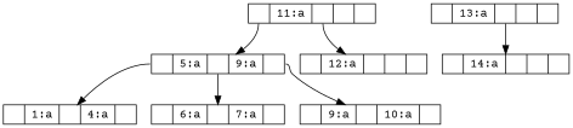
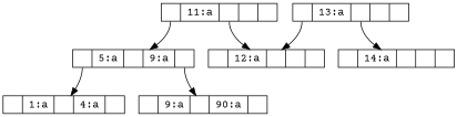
  digraph {
    fontname="Courier Prime"
    node [fontname="Courier Prime" shape=record]
    edge [fontname="Courier Prime" tailport=f0]
    n1 [height=.1 label="<f0> |11:a|<f1> | |<f2>"]
    n2 [height=.1 label="<f0> |5:a|<f1> |9:a|<f2>"]
    n3 [height=.1 label="<f0> |12:a|<f1> | |<f2>"]
    n4 [height=.1 label="<f0> |1:a|<f1> |4:a|<f2>"]
-   n5 [height=.1 label="<f0> |6:a|<f1> |7:a|<f2>"]
-   n6 [height=.1 label="<f0> |9:a|<f1> |10:a|<f2>"]
+   n6 [height=.1 label="<f0> |9:a|<f1> |90:a|<f2>"]
    n7 [height=.1 label="<f0> |13:a|<f1> | |<f2>"]
    n8 [height=.1 label="<f0> |14:a|<f1> | |<f2>"]
    n1 -> n2
    n1 -> n3 [tailport=f1]
    n2 -> n4
-   n2 -> n5 [tailport=f1]
    n2 -> n6 [tailport=f2]
+   n7 -> n3
    n7 -> n8 [tailport=f1]
  }
